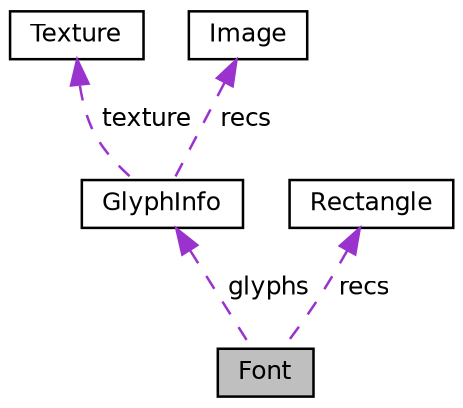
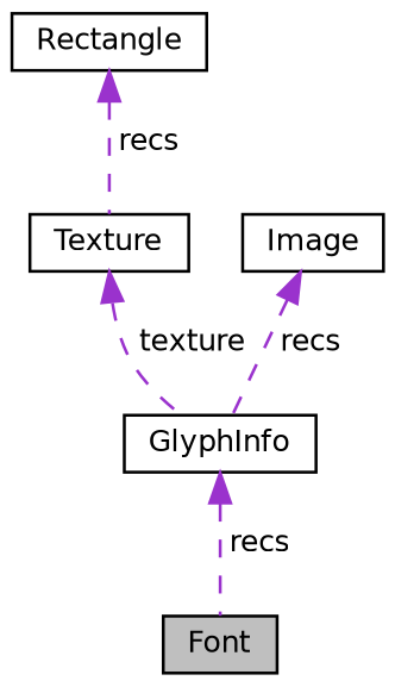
  digraph {
    node [color=black fillcolor=white fontname=Helvetica fontsize=10 shape=record style=filled]
    edge [color=darkorchid3 dir=back fontname=Helvetica fontsize=10 labelfontname=Helvetica labelfontsize=10 style=dashed]
    n1 [fillcolor=grey75 fontcolor=black height=0.2 label=Font width=0.4]
    n2 [height=0.2 label=Texture width=0.4]
    n3 [height=0.2 label=GlyphInfo width=0.4]
    n4 [height=0.2 label=Rectangle width=0.4]
    n5 [height=0.2 label=Image width=0.4]
    n2 -> n3 [label=" texture"]
-   n3 -> n1 [label=" glyphs"]
-   n4 -> n1 [label=" recs"]
+   n3 -> n1 [label=" recs"]
+   n4 -> n2 [label=" recs"]
    n5 -> n3 [label=" recs"]
  }
